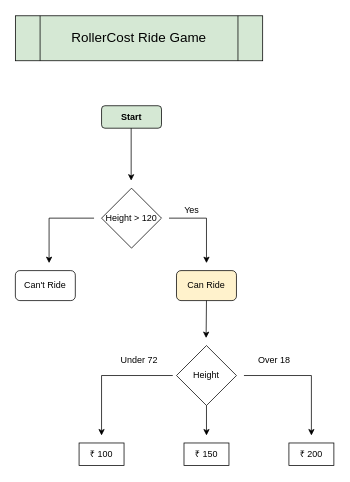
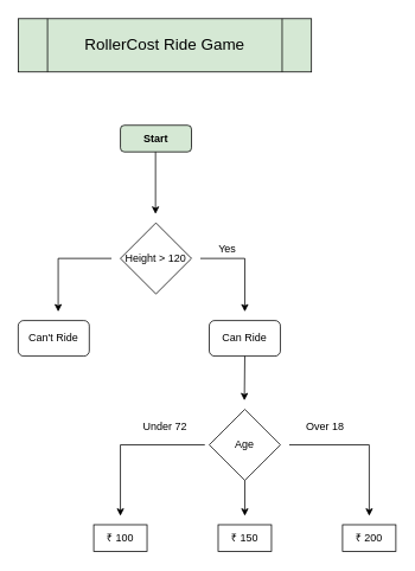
  <mxCell id="0" />
  <mxCell id="1" parent="0" />
  <mxCell id="2" value="Height &amp;gt; 120" style="rhombus;whiteSpace=wrap;html=1;" parent="1" vertex="1"><mxGeometry x="135" y="250" width="80" height="80" as="geometry" /></mxCell>
  <mxCell id="3" value="&lt;b&gt;Start&lt;/b&gt;" style="rounded=1;whiteSpace=wrap;html=1;fillColor=#D5E8D4;" parent="1" vertex="1"><mxGeometry x="135" y="140" width="80" height="30" as="geometry" /></mxCell>
  <mxCell id="4" value="" style="endArrow=classic;html=1;rounded=0;" parent="1" edge="1"><mxGeometry width="50" height="50" relative="1" as="geometry"><mxPoint x="125" y="290" as="sourcePoint" /><mxPoint x="65" y="350" as="targetPoint" /><Array as="points"><mxPoint x="65" y="290" /></Array></mxGeometry></mxCell>
  <mxCell id="5" value="" style="endArrow=classic;html=1;rounded=0;" parent="1" edge="1"><mxGeometry width="50" height="50" relative="1" as="geometry"><mxPoint x="174.5" y="170" as="sourcePoint" /><mxPoint x="174.5" y="240" as="targetPoint" /></mxGeometry></mxCell>
  <mxCell id="6" value="" style="endArrow=classic;html=1;rounded=0;" parent="1" edge="1"><mxGeometry width="50" height="50" relative="1" as="geometry"><mxPoint x="225" y="290" as="sourcePoint" /><mxPoint x="275" y="350" as="targetPoint" /><Array as="points"><mxPoint x="275" y="290" /></Array></mxGeometry></mxCell>
- <mxCell id="7" value="Can Ride" style="rounded=1;whiteSpace=wrap;html=1;fillColor=#fff2cc;" parent="1" vertex="1"><mxGeometry x="235" y="360" width="80" height="40" as="geometry" /></mxCell>
- <mxCell id="8" value="Height" style="rhombus;whiteSpace=wrap;html=1;" parent="1" vertex="1"><mxGeometry x="235" y="460" width="80" height="80" as="geometry" /></mxCell>
+ <mxCell id="7" value="Can Ride" style="rounded=1;whiteSpace=wrap;html=1;" parent="1" vertex="1"><mxGeometry x="235" y="360" width="80" height="40" as="geometry" /></mxCell>
+ <mxCell id="8" value="Age" style="rhombus;whiteSpace=wrap;html=1;" parent="1" vertex="1"><mxGeometry x="235" y="460" width="80" height="80" as="geometry" /></mxCell>
  <mxCell id="9" value="" style="endArrow=classic;html=1;rounded=0;" parent="1" edge="1"><mxGeometry width="50" height="50" relative="1" as="geometry"><mxPoint x="230" y="500" as="sourcePoint" /><mxPoint x="135" y="580" as="targetPoint" /><Array as="points"><mxPoint x="135" y="500" /></Array></mxGeometry></mxCell>
  <mxCell id="10" value="" style="endArrow=classic;html=1;rounded=0;" parent="1" edge="1"><mxGeometry width="50" height="50" relative="1" as="geometry"><mxPoint x="275" y="400" as="sourcePoint" /><mxPoint x="274.5" y="450" as="targetPoint" /></mxGeometry></mxCell>
  <mxCell id="11" value="" style="endArrow=classic;html=1;rounded=0;" parent="1" edge="1"><mxGeometry width="50" height="50" relative="1" as="geometry"><mxPoint x="325" y="500" as="sourcePoint" /><mxPoint x="415" y="580" as="targetPoint" /><Array as="points"><mxPoint x="415" y="500" /></Array></mxGeometry></mxCell>
  <mxCell id="12" value="" style="endArrow=classic;html=1;rounded=0;" parent="1" edge="1"><mxGeometry width="50" height="50" relative="1" as="geometry"><mxPoint x="275" y="540" as="sourcePoint" /><mxPoint x="275" y="580" as="targetPoint" /></mxGeometry></mxCell>
  <mxCell id="13" value="₹ 100" style="rounded=0;whiteSpace=wrap;html=1;" parent="1" vertex="1"><mxGeometry x="105" y="590" width="60" height="30" as="geometry" /></mxCell>
  <mxCell id="14" value="₹ 150" style="rounded=0;whiteSpace=wrap;html=1;" parent="1" vertex="1"><mxGeometry x="245" y="590" width="60" height="30" as="geometry" /></mxCell>
  <mxCell id="15" value="₹ 200&lt;br&gt;" style="rounded=0;whiteSpace=wrap;html=1;" parent="1" vertex="1"><mxGeometry x="385" y="590" width="60" height="30" as="geometry" /></mxCell>
  <mxCell id="16" value="Yes" style="text;html=1;align=center;verticalAlign=middle;resizable=0;points=[];autosize=1;strokeColor=none;fillColor=none;" parent="1" vertex="1"><mxGeometry x="235" y="270" width="40" height="20" as="geometry" /></mxCell>
  <mxCell id="17" value="Can't Ride" style="rounded=1;whiteSpace=wrap;html=1;" parent="1" vertex="1"><mxGeometry x="20" y="360" width="80" height="40" as="geometry" /></mxCell>
  <mxCell id="18" value="Over 18" style="text;html=1;align=center;verticalAlign=middle;resizable=0;points=[];autosize=1;strokeColor=none;fillColor=none;" parent="1" vertex="1"><mxGeometry x="335" y="470" width="60" height="20" as="geometry" /></mxCell>
  <mxCell id="19" value="Under 72" style="text;html=1;align=center;verticalAlign=middle;resizable=0;points=[];autosize=1;strokeColor=none;fillColor=none;" parent="1" vertex="1"><mxGeometry x="155" y="470" width="60" height="20" as="geometry" /></mxCell>
  <mxCell id="20" value="&lt;font style=&quot;font-size: 18px&quot;&gt;RollerCost Ride Game&lt;/font&gt;" style="shape=process;whiteSpace=wrap;html=1;backgroundOutline=1;fillColor=#D5E8D4;" parent="1" vertex="1"><mxGeometry x="20" y="20" width="330" height="60" as="geometry" /></mxCell>
